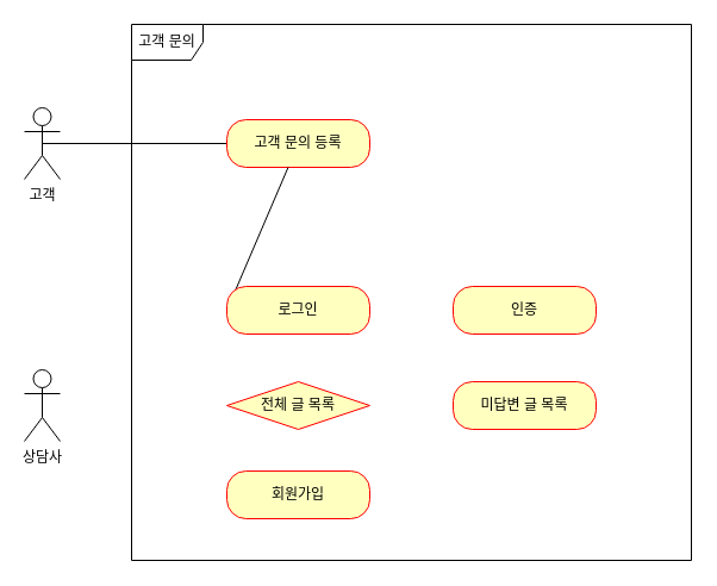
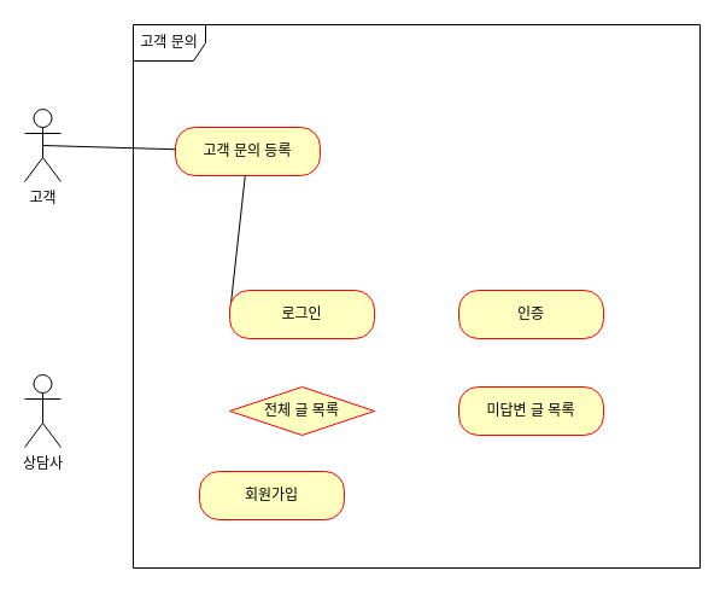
  <mxCell id="0" />
  <mxCell id="1" parent="0" />
  <mxCell id="2" value="고객" style="shape=umlActor;verticalLabelPosition=bottom;verticalAlign=top;html=1;" vertex="1" parent="1"><mxGeometry x="20" y="90" width="30" height="60" as="geometry" /></mxCell>
  <mxCell id="3" value="고객 문의" style="shape=umlFrame;whiteSpace=wrap;html=1;" vertex="1" parent="1"><mxGeometry x="110" y="20" width="470" height="450" as="geometry" /></mxCell>
  <mxCell id="4" value="상담사" style="shape=umlActor;verticalLabelPosition=bottom;verticalAlign=top;html=1;" vertex="1" parent="1"><mxGeometry x="20" y="310" width="30" height="60" as="geometry" /></mxCell>
  <mxCell id="5" style="edgeStyle=none;rounded=0;orthogonalLoop=1;jettySize=auto;html=1;endArrow=none;endFill=0;" edge="1" parent="1" source="6"><mxGeometry relative="1" as="geometry"><mxPoint x="35" y="120" as="targetPoint" /></mxGeometry></mxCell>
- <mxCell id="6" value="고객 문의 등록" style="rounded=1;whiteSpace=wrap;html=1;arcSize=40;fontColor=#000000;fillColor=#ffffc0;strokeColor=#ff0000;" vertex="1" parent="1"><mxGeometry x="190" y="100" width="120" height="40" as="geometry" /></mxCell>
+ <mxCell id="6" value="고객 문의 등록" style="rounded=1;whiteSpace=wrap;html=1;arcSize=40;fontColor=#000000;fillColor=#ffffc0;strokeColor=#ff0000;" vertex="1" parent="1"><mxGeometry x="145" y="105" width="120" height="40" as="geometry" /></mxCell>
  <mxCell id="7" style="rounded=0;orthogonalLoop=1;jettySize=auto;html=1;endArrow=none;endFill=0;exitX=0;exitY=0.5;exitDx=0;exitDy=0;" edge="1" parent="1" source="8" target="6"><mxGeometry relative="1" as="geometry" /></mxCell>
  <mxCell id="8" value="로그인" style="rounded=1;whiteSpace=wrap;html=1;arcSize=40;fontColor=#000000;fillColor=#ffffc0;strokeColor=#ff0000;" vertex="1" parent="1"><mxGeometry x="190" y="240" width="120" height="40" as="geometry" /></mxCell>
- <mxCell id="9" value="회원가입" style="rounded=1;whiteSpace=wrap;html=1;arcSize=40;fontColor=#000000;fillColor=#ffffc0;strokeColor=#ff0000;" vertex="1" parent="1"><mxGeometry x="190" y="395" width="120" height="40" as="geometry" /></mxCell>
+ <mxCell id="9" value="회원가입" style="rounded=1;whiteSpace=wrap;html=1;arcSize=40;fontColor=#000000;fillColor=#ffffc0;strokeColor=#ff0000;" vertex="1" parent="1"><mxGeometry x="165" y="390" width="120" height="40" as="geometry" /></mxCell>
  <mxCell id="10" value="전체 글 목록" style="rhombus;whiteSpace=wrap;html=1;arcSize=40;fontColor=#000000;fillColor=#ffffc0;strokeColor=#ff0000;" vertex="1" parent="1"><mxGeometry x="190" y="320" width="120" height="40" as="geometry" /></mxCell>
  <mxCell id="11" value="미답변 글 목록" style="rounded=1;whiteSpace=wrap;html=1;arcSize=40;fontColor=#000000;fillColor=#ffffc0;strokeColor=#ff0000;" vertex="1" parent="1"><mxGeometry x="380" y="320" width="120" height="40" as="geometry" /></mxCell>
  <mxCell id="12" value="인증" style="rounded=1;whiteSpace=wrap;html=1;arcSize=40;fontColor=#000000;fillColor=#ffffc0;strokeColor=#ff0000;" vertex="1" parent="1"><mxGeometry x="380" y="240" width="120" height="40" as="geometry" /></mxCell>
